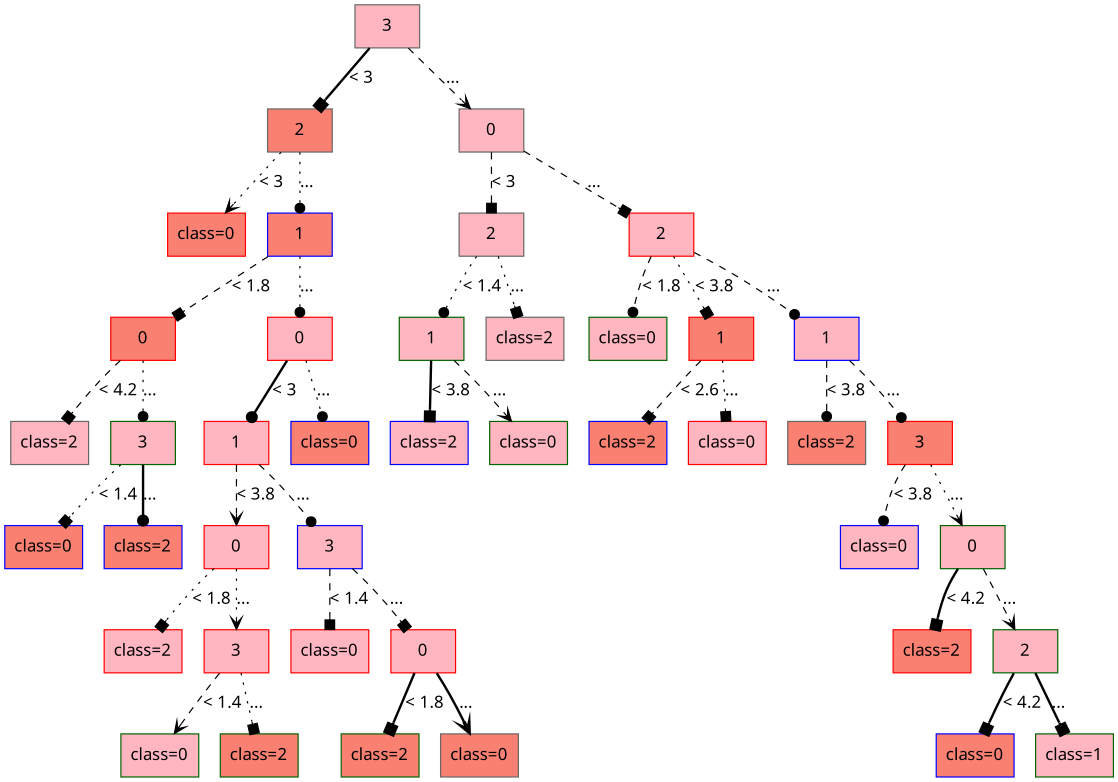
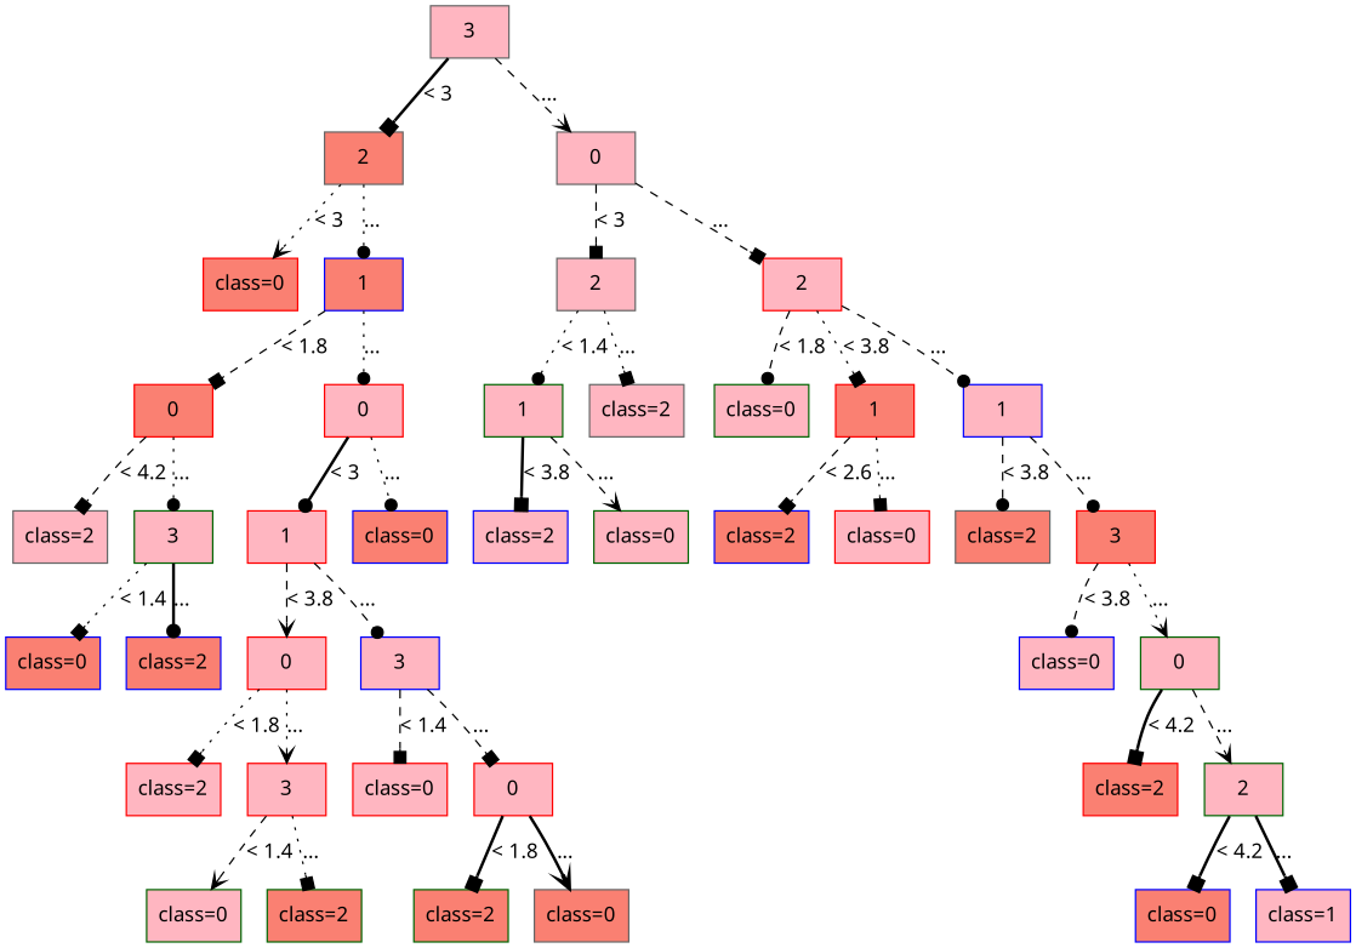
  digraph {
    fontname="Noto Sans"
    node [shape=box style=filled fillcolor=lightpink color=red fontname="Noto Sans"]
    edge [style=dashed arrowhead=box fontname="Noto Sans"]
    n1 [label=3 color=gray40]
    n2 [label=2 fillcolor=salmon color=gray40]
    n3 [label=0 color=gray40]
    n4 [label="class=0" fillcolor=salmon]
    n5 [label=1 fillcolor=salmon color=blue]
    n6 [label=2 color=gray40]
    n7 [label=2]
    n8 [label=0 fillcolor=salmon]
    n9 [label=0]
    n10 [label=1 color=darkgreen]
    n11 [label="class=2" color=gray40]
    n12 [label="class=0" color=darkgreen]
    n13 [label=1 fillcolor=salmon]
    n14 [label=1 color=blue]
    n15 [label="class=2" color=gray40]
    n16 [label=3 color=darkgreen]
    n17 [label=1]
    n18 [label="class=0" fillcolor=salmon color=blue]
    n19 [label="class=2" color=blue]
    n20 [label="class=0" color=darkgreen]
    n21 [label="class=2" fillcolor=salmon color=blue]
    n22 [label="class=0"]
    n23 [label="class=2" fillcolor=salmon color=gray40]
    n24 [label=3 fillcolor=salmon]
    n25 [label="class=0" fillcolor=salmon color=blue]
    n26 [label="class=2" fillcolor=salmon color=blue]
    n27 [label=0]
    n28 [label=3 color=blue]
    n29 [label="class=0" color=blue]
    n30 [label=0 color=darkgreen]
    n31 [label="class=2"]
    n32 [label=3]
    n33 [label="class=0"]
    n34 [label=0]
    n35 [label="class=2" fillcolor=salmon]
    n36 [label=2 color=darkgreen]
    n37 [label="class=0" color=darkgreen]
    n38 [label="class=2" fillcolor=salmon color=darkgreen]
    n39 [label="class=2" fillcolor=salmon color=darkgreen]
    n40 [label="class=0" fillcolor=salmon color=gray40]
    n41 [label="class=0" fillcolor=salmon color=blue]
-   n42 [label="class=1" color=darkgreen]
+   n42 [label="class=1" color=blue]
    n1 -> n2 [label="< 3" style=bold]
    n1 -> n3 [label="..." arrowhead=vee]
    n2 -> n4 [label="< 3" style=dotted arrowhead=vee]
    n2 -> n5 [label="..." style=dotted arrowhead=dot]
    n3 -> n6 [label="< 3"]
    n3 -> n7 [label="..."]
    n5 -> n8 [label="< 1.8"]
    n5 -> n9 [label="..." style=dotted arrowhead=dot]
    n6 -> n10 [label="< 1.4" style=dotted arrowhead=dot]
    n6 -> n11 [label="..." style=dotted]
    n7 -> n12 [label="< 1.8" arrowhead=dot]
    n7 -> n13 [label="< 3.8" style=dotted]
    n7 -> n14 [label="..." arrowhead=dot]
    n8 -> n15 [label="< 4.2"]
    n8 -> n16 [label="..." style=dotted arrowhead=dot]
    n9 -> n17 [label="< 3" style=bold arrowhead=dot]
    n9 -> n18 [label="..." style=dotted arrowhead=dot]
    n10 -> n19 [label="< 3.8" style=bold]
    n10 -> n20 [label="..." arrowhead=vee]
    n13 -> n21 [label="< 2.6"]
    n13 -> n22 [label="..." style=dotted]
    n14 -> n23 [label="< 3.8" arrowhead=dot]
    n14 -> n24 [label="..." arrowhead=dot]
    n16 -> n25 [label="< 1.4" style=dotted]
    n16 -> n26 [label="..." style=bold arrowhead=dot]
    n17 -> n27 [label="< 3.8" arrowhead=vee]
    n17 -> n28 [label="..." arrowhead=dot]
    n24 -> n29 [label="< 3.8" arrowhead=dot]
    n24 -> n30 [label="..." style=dotted arrowhead=vee]
    n27 -> n31 [label="< 1.8" style=dotted]
    n27 -> n32 [label="..." style=dotted arrowhead=vee]
    n28 -> n33 [label="< 1.4"]
    n28 -> n34 [label="..."]
    n30 -> n35 [label="< 4.2" style=bold]
    n30 -> n36 [label="..." arrowhead=vee]
    n32 -> n37 [label="< 1.4" arrowhead=vee]
    n32 -> n38 [label="..." style=dotted]
    n34 -> n39 [label="< 1.8" style=bold]
    n34 -> n40 [label="..." style=bold arrowhead=vee]
    n36 -> n41 [label="< 4.2" style=bold]
    n36 -> n42 [label="..." style=bold]
  }
